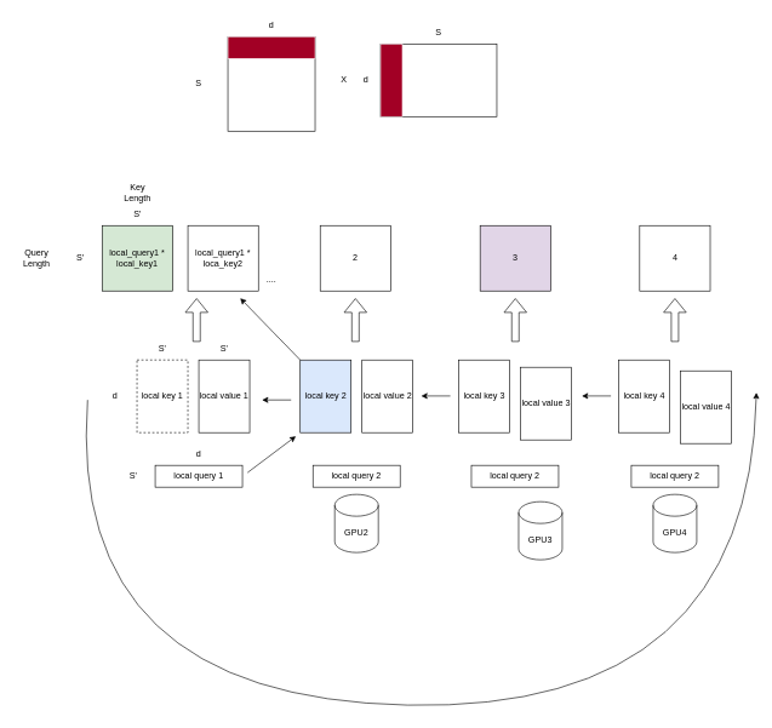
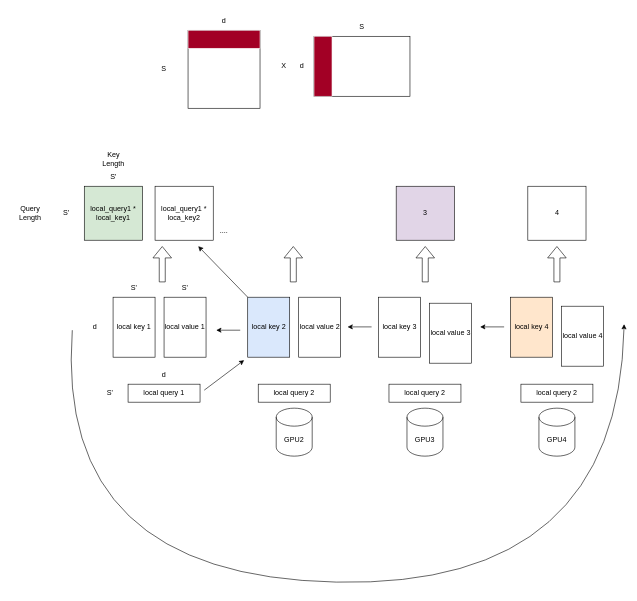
  <mxCell id="0" />
  <mxCell id="1" parent="0" />
  <mxCell id="2" value="" style="rounded=0;whiteSpace=wrap;html=1;" vertex="1" parent="1"><mxGeometry x="313" y="50" width="120" height="130" as="geometry" /></mxCell>
  <mxCell id="3" value="S" style="text;html=1;align=center;verticalAlign=middle;whiteSpace=wrap;rounded=0;" vertex="1" parent="1"><mxGeometry x="243" y="100" width="60" height="30" as="geometry" /></mxCell>
  <mxCell id="4" value="d" style="text;html=1;align=center;verticalAlign=middle;whiteSpace=wrap;rounded=0;" vertex="1" parent="1"><mxGeometry x="343" y="20" width="60" height="30" as="geometry" /></mxCell>
  <mxCell id="5" value="" style="rounded=0;whiteSpace=wrap;html=1;" vertex="1" parent="1"><mxGeometry x="523" y="60" width="160" height="100" as="geometry" /></mxCell>
  <mxCell id="6" value="d" style="text;html=1;align=center;verticalAlign=middle;whiteSpace=wrap;rounded=0;" vertex="1" parent="1"><mxGeometry x="473" y="95" width="60" height="30" as="geometry" /></mxCell>
  <mxCell id="7" value="S" style="text;html=1;align=center;verticalAlign=middle;whiteSpace=wrap;rounded=0;" vertex="1" parent="1"><mxGeometry x="573" y="30" width="60" height="30" as="geometry" /></mxCell>
  <mxCell id="8" value="X" style="text;html=1;align=center;verticalAlign=middle;whiteSpace=wrap;rounded=0;" vertex="1" parent="1"><mxGeometry x="443" y="95" width="60" height="30" as="geometry" /></mxCell>
  <mxCell id="9" value="" style="rounded=0;whiteSpace=wrap;html=1;fillColor=#a20025;fontColor=#ffffff;strokeColor=#faf4f4;" vertex="1" parent="1"><mxGeometry x="313" y="50" width="120" height="30" as="geometry" /></mxCell>
  <mxCell id="10" value="" style="rounded=0;whiteSpace=wrap;html=1;fillColor=#a20025;fontColor=#ffffff;strokeColor=#f4f0f0;" vertex="1" parent="1"><mxGeometry x="523" y="60" width="30" height="100" as="geometry" /></mxCell>
  <mxCell id="11" value="GPU4" style="shape=cylinder3;whiteSpace=wrap;html=1;boundedLbl=1;backgroundOutline=1;size=15;" vertex="1" parent="1"><mxGeometry x="898" y="680" width="60" height="80" as="geometry" /></mxCell>
  <mxCell id="12" value="GPU2" style="shape=cylinder3;whiteSpace=wrap;html=1;boundedLbl=1;backgroundOutline=1;size=15;" vertex="1" parent="1"><mxGeometry x="460" y="680" width="60" height="80" as="geometry" /></mxCell>
- <mxCell id="13" value="GPU3" style="shape=cylinder3;whiteSpace=wrap;html=1;boundedLbl=1;backgroundOutline=1;size=15;" vertex="1" parent="1"><mxGeometry x="713" y="690" width="60" height="80" as="geometry" /></mxCell>
+ <mxCell id="13" value="GPU3" style="shape=cylinder3;whiteSpace=wrap;html=1;boundedLbl=1;backgroundOutline=1;size=15;" vertex="1" parent="1"><mxGeometry x="678" y="680" width="60" height="80" as="geometry" /></mxCell>
  <mxCell id="14" value="local query 1" style="rounded=0;whiteSpace=wrap;html=1;" vertex="1" parent="1"><mxGeometry x="213" y="640" width="120" height="30" as="geometry" /></mxCell>
  <mxCell id="15" value="S'" style="text;html=1;align=center;verticalAlign=middle;whiteSpace=wrap;rounded=0;" vertex="1" parent="1"><mxGeometry x="153" y="640" width="60" height="30" as="geometry" /></mxCell>
  <mxCell id="16" value="local query 2" style="rounded=0;whiteSpace=wrap;html=1;" vertex="1" parent="1"><mxGeometry x="430" y="640" width="120" height="30" as="geometry" /></mxCell>
  <mxCell id="17" value="local query 2" style="rounded=0;whiteSpace=wrap;html=1;" vertex="1" parent="1"><mxGeometry x="648" y="640" width="120" height="30" as="geometry" /></mxCell>
  <mxCell id="18" value="local query 2" style="rounded=0;whiteSpace=wrap;html=1;" vertex="1" parent="1"><mxGeometry x="868" y="640" width="120" height="30" as="geometry" /></mxCell>
  <mxCell id="19" value="local value 1" style="rounded=0;whiteSpace=wrap;html=1;" vertex="1" parent="1"><mxGeometry x="273" y="495" width="70" height="100" as="geometry" /></mxCell>
  <mxCell id="20" value="d" style="text;html=1;align=center;verticalAlign=middle;whiteSpace=wrap;rounded=0;" vertex="1" parent="1"><mxGeometry x="243" y="610" width="60" height="30" as="geometry" /></mxCell>
- <mxCell id="21" value="local key 1" style="rounded=0;whiteSpace=wrap;html=1;dashed=1;" vertex="1" parent="1"><mxGeometry x="188" y="495" width="70" height="100" as="geometry" /></mxCell>
+ <mxCell id="21" value="local key 1" style="rounded=0;whiteSpace=wrap;html=1;" vertex="1" parent="1"><mxGeometry x="188" y="495" width="70" height="100" as="geometry" /></mxCell>
  <mxCell id="22" value="local value 2" style="rounded=0;whiteSpace=wrap;html=1;" vertex="1" parent="1"><mxGeometry x="497.5" y="495" width="70" height="100" as="geometry" /></mxCell>
  <mxCell id="23" value="local key 2" style="rounded=0;whiteSpace=wrap;html=1;fillColor=#dae8fc;" vertex="1" parent="1"><mxGeometry x="412.5" y="495" width="70" height="100" as="geometry" /></mxCell>
  <mxCell id="24" value="local value 3" style="rounded=0;whiteSpace=wrap;html=1;" vertex="1" parent="1"><mxGeometry x="715.5" y="505" width="70" height="100" as="geometry" /></mxCell>
  <mxCell id="25" value="local key 3" style="rounded=0;whiteSpace=wrap;html=1;" vertex="1" parent="1"><mxGeometry x="630.5" y="495" width="70" height="100" as="geometry" /></mxCell>
  <mxCell id="26" value="local value 4" style="rounded=0;whiteSpace=wrap;html=1;" vertex="1" parent="1"><mxGeometry x="935.5" y="510" width="70" height="100" as="geometry" /></mxCell>
- <mxCell id="27" value="local key 4" style="rounded=0;whiteSpace=wrap;html=1;" vertex="1" parent="1"><mxGeometry x="850.5" y="495" width="70" height="100" as="geometry" /></mxCell>
+ <mxCell id="27" value="local key 4" style="rounded=0;whiteSpace=wrap;html=1;fillColor=#ffe6cc;" vertex="1" parent="1"><mxGeometry x="850.5" y="495" width="70" height="100" as="geometry" /></mxCell>
  <mxCell id="28" value="d" style="text;html=1;align=center;verticalAlign=middle;whiteSpace=wrap;rounded=0;" vertex="1" parent="1"><mxGeometry x="128" y="530" width="60" height="30" as="geometry" /></mxCell>
  <mxCell id="29" value="S'" style="text;html=1;align=center;verticalAlign=middle;whiteSpace=wrap;rounded=0;" vertex="1" parent="1"><mxGeometry x="193" y="465" width="60" height="30" as="geometry" /></mxCell>
  <mxCell id="30" value="S'" style="text;html=1;align=center;verticalAlign=middle;whiteSpace=wrap;rounded=0;" vertex="1" parent="1"><mxGeometry x="278" y="465" width="60" height="30" as="geometry" /></mxCell>
  <mxCell id="31" value="" style="endArrow=classic;html=1;rounded=0;" edge="1" parent="1"><mxGeometry width="50" height="50" relative="1" as="geometry"><mxPoint x="400" y="550" as="sourcePoint" /><mxPoint x="360" y="550" as="targetPoint" /></mxGeometry></mxCell>
  <mxCell id="32" value="" style="endArrow=classic;html=1;rounded=0;" edge="1" parent="1"><mxGeometry width="50" height="50" relative="1" as="geometry"><mxPoint x="840" y="544.5" as="sourcePoint" /><mxPoint x="800" y="544.5" as="targetPoint" /></mxGeometry></mxCell>
  <mxCell id="33" value="" style="endArrow=classic;html=1;rounded=0;" edge="1" parent="1"><mxGeometry width="50" height="50" relative="1" as="geometry"><mxPoint x="619" y="544.5" as="sourcePoint" /><mxPoint x="579" y="544.5" as="targetPoint" /></mxGeometry></mxCell>
  <mxCell id="34" value="" style="shape=flexArrow;endArrow=classic;html=1;rounded=0;" edge="1" parent="1"><mxGeometry width="50" height="50" relative="1" as="geometry"><mxPoint x="928" y="470" as="sourcePoint" /><mxPoint x="928" y="410" as="targetPoint" /></mxGeometry></mxCell>
  <mxCell id="35" value="4" style="rounded=0;whiteSpace=wrap;html=1;" vertex="1" parent="1"><mxGeometry x="879.5" y="310" width="97" height="90" as="geometry" /></mxCell>
  <mxCell id="36" value="" style="group" vertex="1" connectable="0" parent="1"><mxGeometry x="221.5" y="310" width="97" height="160" as="geometry" /></mxCell>
  <mxCell id="37" value="" style="shape=flexArrow;endArrow=classic;html=1;rounded=0;" edge="1" parent="36"><mxGeometry width="50" height="50" relative="1" as="geometry"><mxPoint x="48.5" y="160" as="sourcePoint" /><mxPoint x="48.5" y="100" as="targetPoint" /></mxGeometry></mxCell>
  <mxCell id="38" value="" style="group" vertex="1" connectable="0" parent="1"><mxGeometry x="440" y="310" width="97" height="160" as="geometry" /></mxCell>
  <mxCell id="39" value="" style="shape=flexArrow;endArrow=classic;html=1;rounded=0;" edge="1" parent="38"><mxGeometry width="50" height="50" relative="1" as="geometry"><mxPoint x="48.5" y="160" as="sourcePoint" /><mxPoint x="48.5" y="100" as="targetPoint" /></mxGeometry></mxCell>
- <mxCell id="40" value="2" style="rounded=0;whiteSpace=wrap;html=1;" vertex="1" parent="38"><mxGeometry width="97" height="90" as="geometry" /></mxCell>
  <mxCell id="41" value="" style="group" vertex="1" connectable="0" parent="1"><mxGeometry x="660" y="310" width="97" height="160" as="geometry" /></mxCell>
  <mxCell id="42" value="" style="shape=flexArrow;endArrow=classic;html=1;rounded=0;" edge="1" parent="41"><mxGeometry width="50" height="50" relative="1" as="geometry"><mxPoint x="48.5" y="160" as="sourcePoint" /><mxPoint x="48.5" y="100" as="targetPoint" /></mxGeometry></mxCell>
  <mxCell id="43" value="3" style="rounded=0;whiteSpace=wrap;html=1;fillColor=#e1d5e7;" vertex="1" parent="41"><mxGeometry width="97" height="90" as="geometry" /></mxCell>
  <mxCell id="44" value="" style="curved=1;endArrow=classic;html=1;rounded=0;" edge="1" parent="1"><mxGeometry width="50" height="50" relative="1" as="geometry"><mxPoint x="120" y="550" as="sourcePoint" /><mxPoint x="1040" y="540" as="targetPoint" /><Array as="points"><mxPoint x="90" y="960" /><mxPoint x="1030" y="980" /></Array></mxGeometry></mxCell>
  <mxCell id="45" value="" style="endArrow=classic;html=1;rounded=0;entryX=-0.086;entryY=1.05;entryDx=0;entryDy=0;entryPerimeter=0;" edge="1" parent="1" target="23"><mxGeometry width="50" height="50" relative="1" as="geometry"><mxPoint x="340" y="650" as="sourcePoint" /><mxPoint x="600" y="340" as="targetPoint" /></mxGeometry></mxCell>
  <mxCell id="46" value="S'" style="text;html=1;align=center;verticalAlign=middle;whiteSpace=wrap;rounded=0;" vertex="1" parent="1"><mxGeometry x="80" y="340" width="60" height="30" as="geometry" /></mxCell>
  <mxCell id="47" value="S'" style="text;html=1;align=center;verticalAlign=middle;whiteSpace=wrap;rounded=0;" vertex="1" parent="1"><mxGeometry x="158.5" y="280" width="60" height="30" as="geometry" /></mxCell>
  <mxCell id="48" value="Query Length" style="text;html=1;align=center;verticalAlign=middle;whiteSpace=wrap;rounded=0;" vertex="1" parent="1"><mxGeometry x="20" y="340" width="60" height="30" as="geometry" /></mxCell>
  <mxCell id="49" value="Key Length" style="text;html=1;align=center;verticalAlign=middle;whiteSpace=wrap;rounded=0;" vertex="1" parent="1"><mxGeometry x="158.5" y="250" width="60" height="30" as="geometry" /></mxCell>
  <mxCell id="50" value="local_query1 * local_key1" style="rounded=0;whiteSpace=wrap;html=1;fillColor=#d5e8d4;" vertex="1" parent="1"><mxGeometry x="140" y="310" width="97" height="90" as="geometry" /></mxCell>
  <mxCell id="51" value="" style="endArrow=classic;html=1;rounded=0;exitX=0;exitY=0;exitDx=0;exitDy=0;" edge="1" parent="1" source="23"><mxGeometry width="50" height="50" relative="1" as="geometry"><mxPoint x="460" y="420" as="sourcePoint" /><mxPoint x="330" y="410" as="targetPoint" /></mxGeometry></mxCell>
  <mxCell id="52" value="local_query1 * loca_key2" style="rounded=0;whiteSpace=wrap;html=1;" vertex="1" parent="1"><mxGeometry x="258" y="310" width="97" height="90" as="geometry" /></mxCell>
  <mxCell id="53" value="...." style="text;html=1;align=center;verticalAlign=middle;whiteSpace=wrap;rounded=0;" vertex="1" parent="1"><mxGeometry x="343" y="370" width="60" height="30" as="geometry" /></mxCell>
